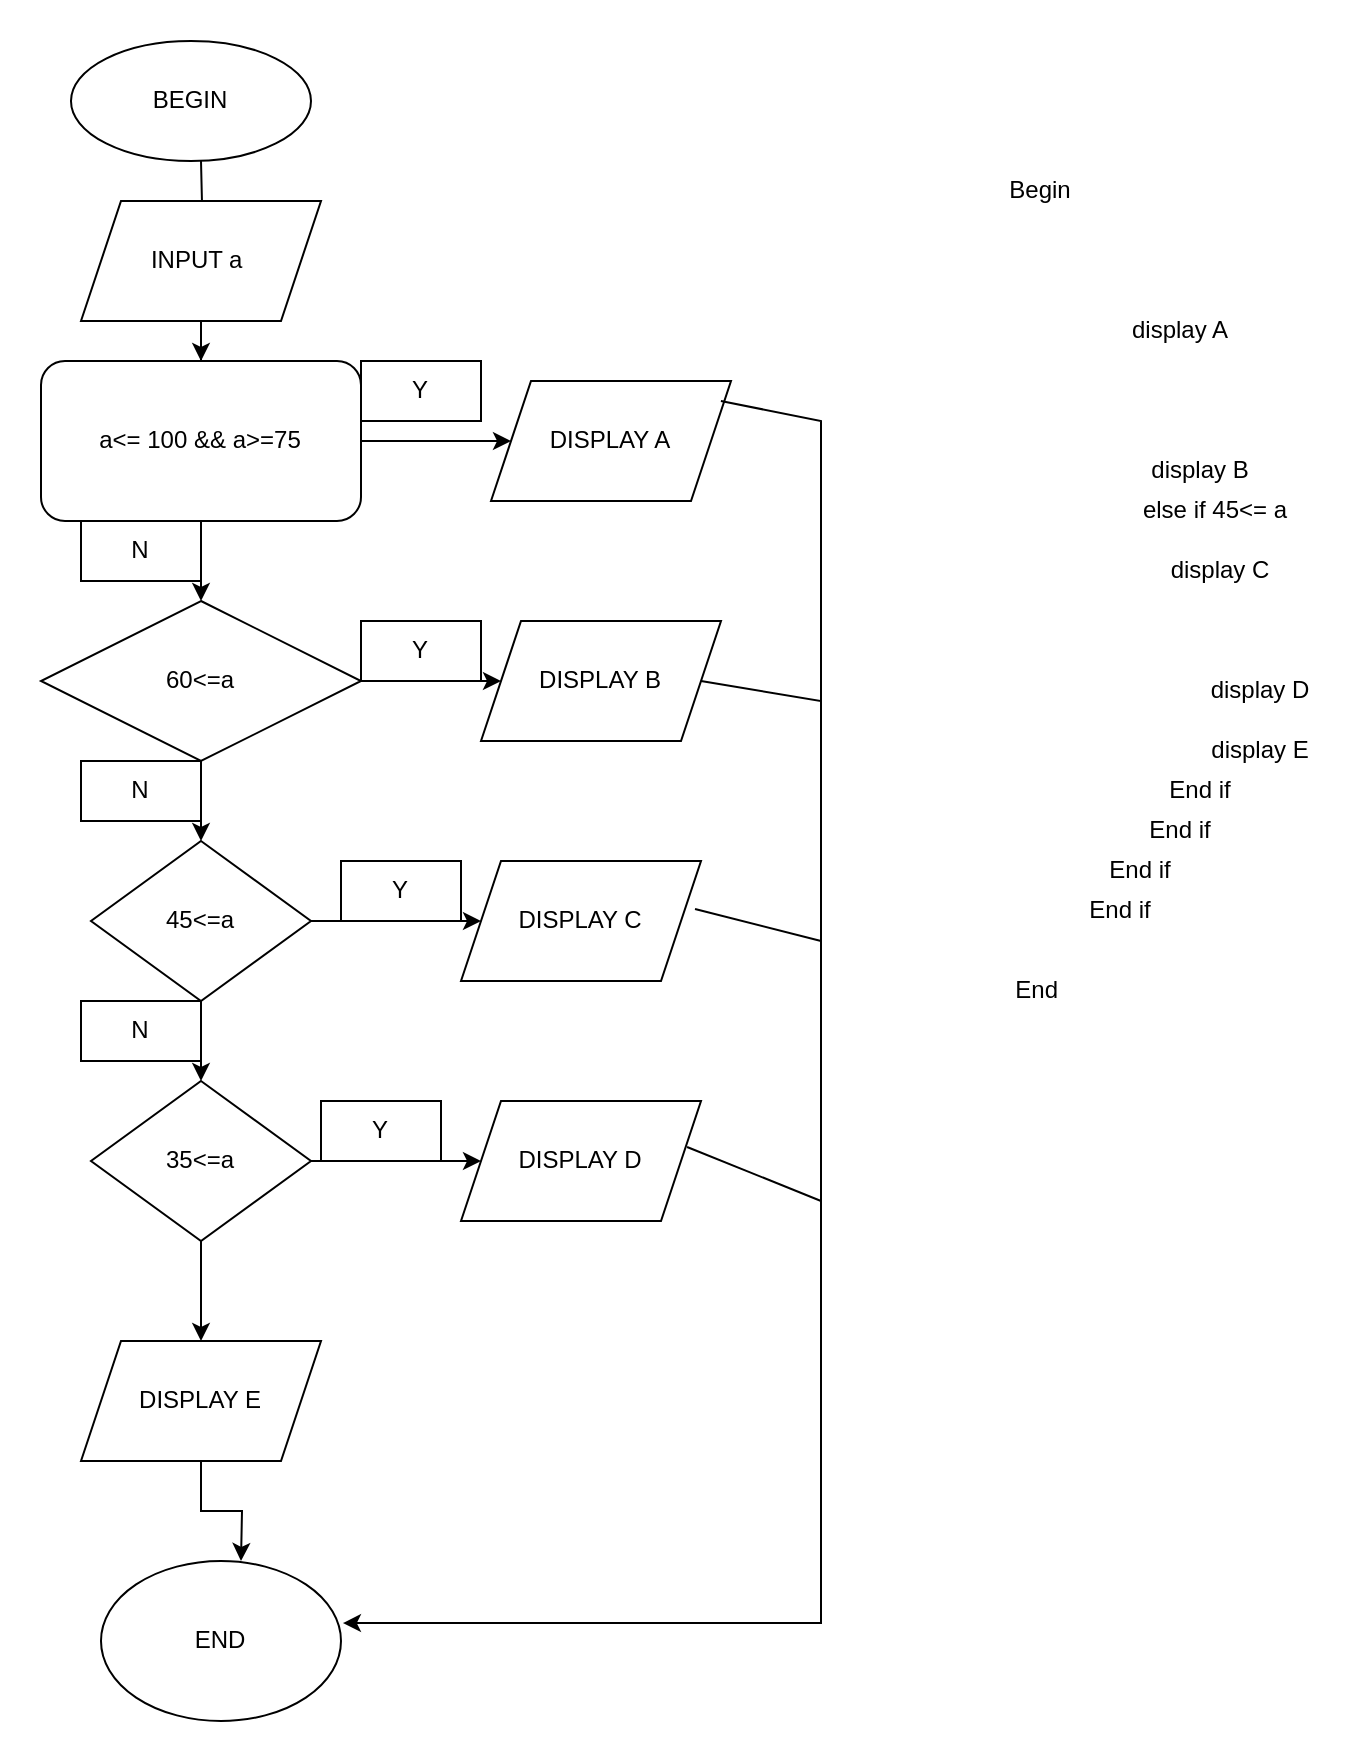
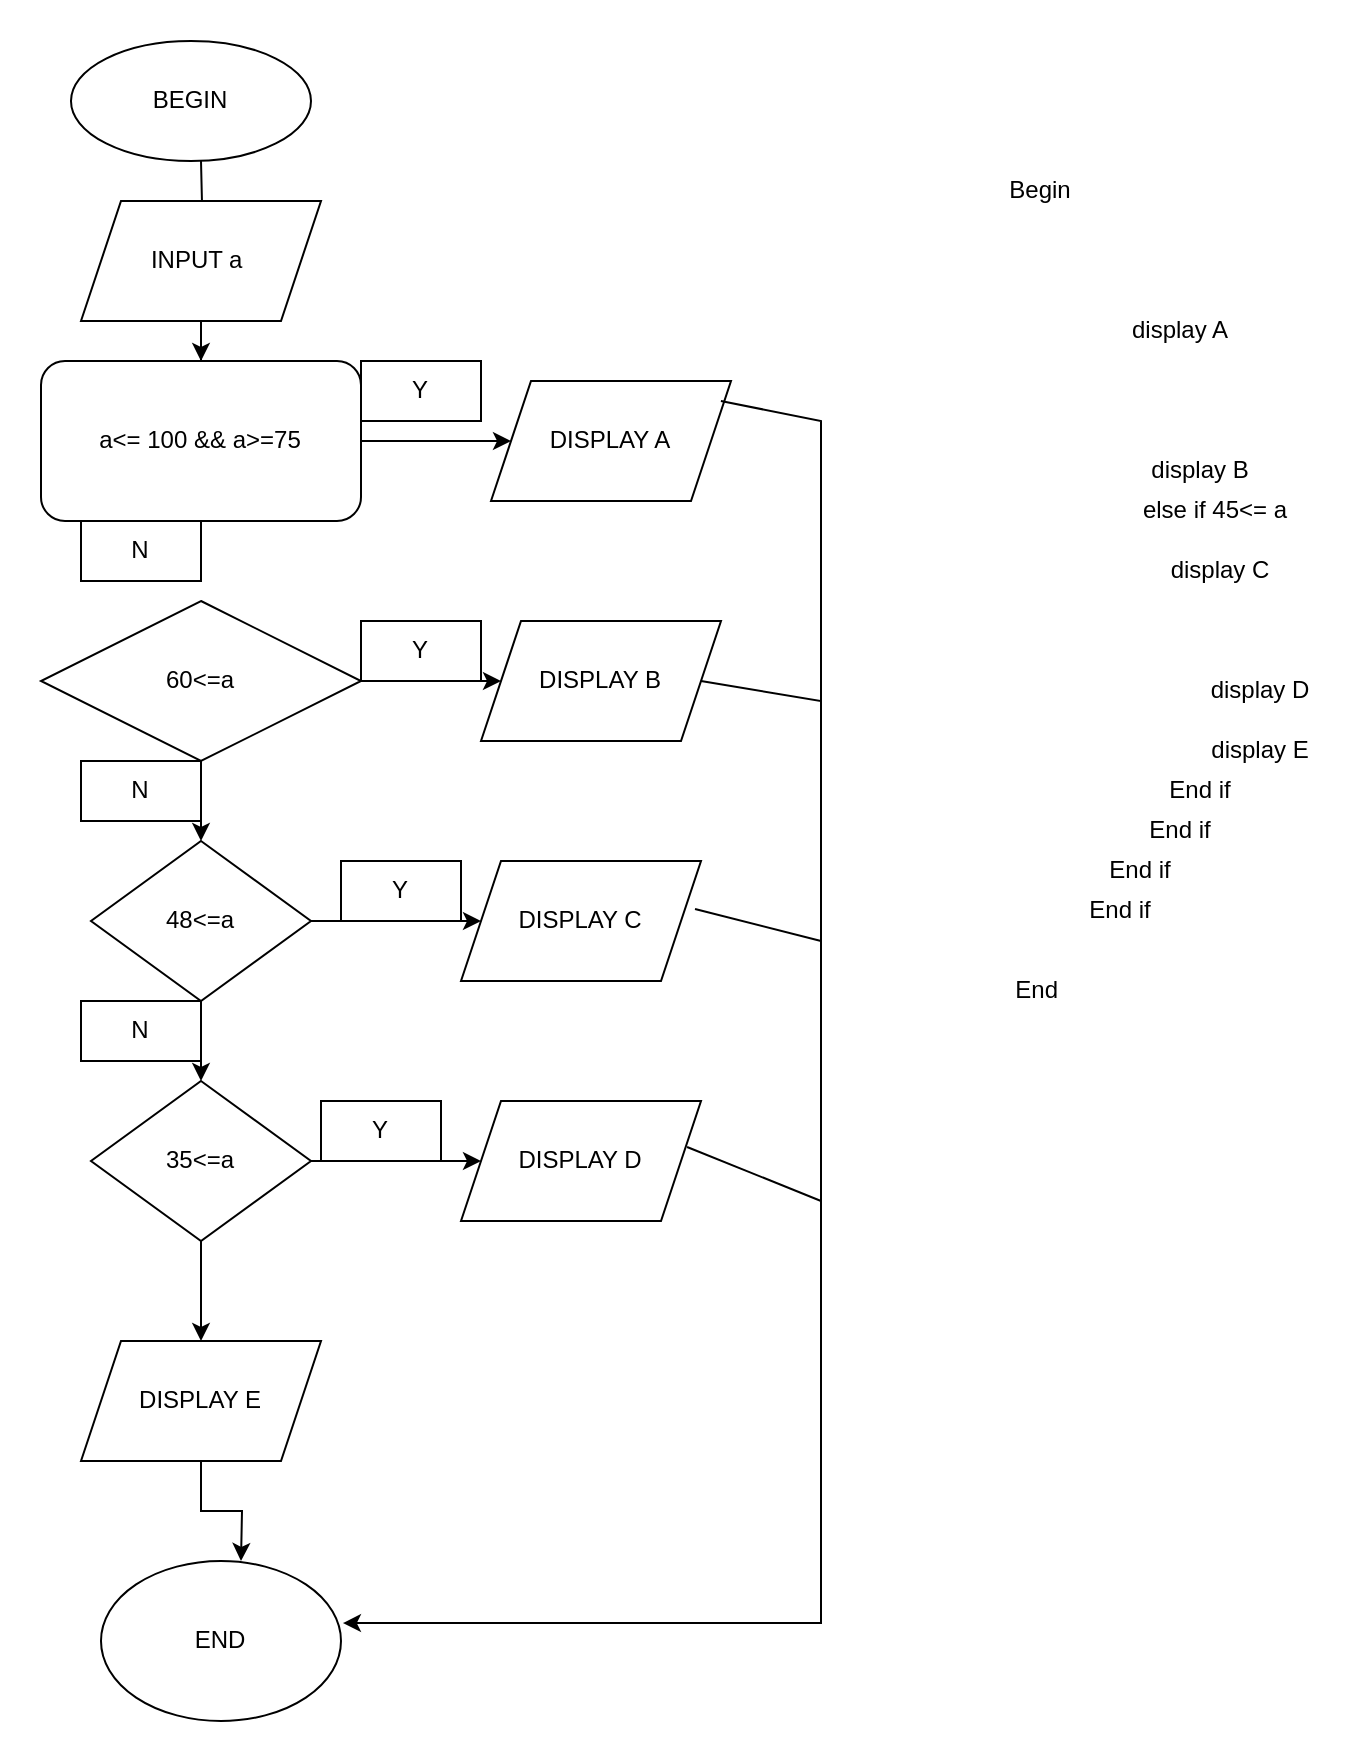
  <mxCell id="0" />
  <mxCell id="1" parent="0" />
  <mxCell id="2" value="Begin" style="text;html=1;strokeColor=none;fillColor=none;align=center;verticalAlign=middle;whiteSpace=wrap;rounded=0;fontColor=default;" parent="1" vertex="1"><mxGeometry x="490" y="80" width="60" height="30" as="geometry" /></mxCell>
  <mxCell id="3" value="" style="edgeStyle=orthogonalEdgeStyle;rounded=0;orthogonalLoop=1;jettySize=auto;html=1;fontColor=default;strokeColor=default;labelBackgroundColor=default;" edge="1" parent="1" target="6"><mxGeometry relative="1" as="geometry"><mxPoint x="100" y="80" as="sourcePoint" /></mxGeometry></mxCell>
  <mxCell id="4" value="BEGIN" style="ellipse;whiteSpace=wrap;html=1;fillColor=default;strokeColor=default;fontColor=default;" vertex="1" parent="1"><mxGeometry x="35" y="20" width="120" height="60" as="geometry" /></mxCell>
  <mxCell id="5" value="" style="edgeStyle=orthogonalEdgeStyle;rounded=0;orthogonalLoop=1;jettySize=auto;html=1;fontColor=default;strokeColor=default;labelBackgroundColor=default;" edge="1" parent="1" source="6" target="9"><mxGeometry relative="1" as="geometry" /></mxCell>
  <mxCell id="6" value="INPUT a&amp;nbsp;" style="shape=parallelogram;perimeter=parallelogramPerimeter;whiteSpace=wrap;html=1;fixedSize=1;fillColor=default;strokeColor=default;fontColor=default;labelBackgroundColor=default;" vertex="1" parent="1"><mxGeometry x="40" y="100" width="120" height="60" as="geometry" /></mxCell>
  <mxCell id="7" value="" style="edgeStyle=orthogonalEdgeStyle;rounded=0;orthogonalLoop=1;jettySize=auto;html=1;fontColor=default;strokeColor=default;labelBackgroundColor=default;" edge="1" parent="1" source="9" target="10"><mxGeometry relative="1" as="geometry" /></mxCell>
- <mxCell id="8" value="" style="edgeStyle=orthogonalEdgeStyle;rounded=0;orthogonalLoop=1;jettySize=auto;html=1;labelBackgroundColor=default;fontColor=default;strokeColor=default;" edge="1" parent="1" source="9" target="19"><mxGeometry relative="1" as="geometry" /></mxCell>
  <mxCell id="9" value="a&amp;lt;= 100 &amp;amp;&amp;amp; a&amp;gt;=75" style="whiteSpace=wrap;html=1;fillColor=default;strokeColor=default;fontColor=default;labelBackgroundColor=default;rounded=1;" vertex="1" parent="1"><mxGeometry x="20" y="180" width="160" height="80" as="geometry" /></mxCell>
  <mxCell id="10" value="DISPLAY A" style="shape=parallelogram;perimeter=parallelogramPerimeter;whiteSpace=wrap;html=1;fixedSize=1;fillColor=default;strokeColor=default;fontColor=default;labelBackgroundColor=default;" vertex="1" parent="1"><mxGeometry x="245" y="190" width="120" height="60" as="geometry" /></mxCell>
  <mxCell id="11" value="" style="edgeStyle=orthogonalEdgeStyle;rounded=0;orthogonalLoop=1;jettySize=auto;html=1;fontColor=default;strokeColor=default;labelBackgroundColor=default;" edge="1" parent="1" source="13" target="16"><mxGeometry relative="1" as="geometry" /></mxCell>
  <mxCell id="12" value="" style="edgeStyle=orthogonalEdgeStyle;rounded=0;orthogonalLoop=1;jettySize=auto;html=1;labelBackgroundColor=default;fontColor=default;strokeColor=default;" edge="1" parent="1" source="13" target="21"><mxGeometry relative="1" as="geometry" /></mxCell>
- <mxCell id="13" value="45&amp;lt;=a" style="rhombus;whiteSpace=wrap;html=1;fillColor=default;strokeColor=default;fontColor=default;labelBackgroundColor=default;" vertex="1" parent="1"><mxGeometry x="45" y="420" width="110" height="80" as="geometry" /></mxCell>
+ <mxCell id="13" value="48&amp;lt;=a" style="rhombus;whiteSpace=wrap;html=1;fillColor=default;strokeColor=default;fontColor=default;labelBackgroundColor=default;" vertex="1" parent="1"><mxGeometry x="45" y="420" width="110" height="80" as="geometry" /></mxCell>
  <mxCell id="14" value="" style="edgeStyle=orthogonalEdgeStyle;rounded=0;orthogonalLoop=1;jettySize=auto;html=1;labelBackgroundColor=default;fontColor=default;strokeColor=default;" edge="1" parent="1" source="16" target="22"><mxGeometry relative="1" as="geometry" /></mxCell>
  <mxCell id="15" value="" style="edgeStyle=orthogonalEdgeStyle;rounded=0;orthogonalLoop=1;jettySize=auto;html=1;labelBackgroundColor=default;fontColor=default;strokeColor=default;" edge="1" parent="1" source="16" target="24"><mxGeometry relative="1" as="geometry" /></mxCell>
  <mxCell id="16" value="35&amp;lt;=a" style="rhombus;whiteSpace=wrap;html=1;fillColor=default;strokeColor=default;fontColor=default;labelBackgroundColor=default;" vertex="1" parent="1"><mxGeometry x="45" y="540" width="110" height="80" as="geometry" /></mxCell>
  <mxCell id="17" value="" style="edgeStyle=orthogonalEdgeStyle;rounded=0;orthogonalLoop=1;jettySize=auto;html=1;labelBackgroundColor=default;fontColor=default;strokeColor=default;" edge="1" parent="1" source="19" target="13"><mxGeometry relative="1" as="geometry" /></mxCell>
  <mxCell id="18" value="" style="edgeStyle=orthogonalEdgeStyle;rounded=0;orthogonalLoop=1;jettySize=auto;html=1;labelBackgroundColor=default;fontColor=default;strokeColor=default;" edge="1" parent="1" source="19" target="20"><mxGeometry relative="1" as="geometry" /></mxCell>
  <mxCell id="19" value="60&amp;lt;=a" style="rhombus;whiteSpace=wrap;html=1;fillColor=default;strokeColor=default;fontColor=default;labelBackgroundColor=default;" vertex="1" parent="1"><mxGeometry x="20" y="300" width="160" height="80" as="geometry" /></mxCell>
  <mxCell id="20" value="DISPLAY B" style="shape=parallelogram;perimeter=parallelogramPerimeter;whiteSpace=wrap;html=1;fixedSize=1;fillColor=default;strokeColor=default;fontColor=default;labelBackgroundColor=default;" vertex="1" parent="1"><mxGeometry x="240" y="310" width="120" height="60" as="geometry" /></mxCell>
  <mxCell id="21" value="DISPLAY C" style="shape=parallelogram;perimeter=parallelogramPerimeter;whiteSpace=wrap;html=1;fixedSize=1;labelBackgroundColor=default;strokeColor=default;fontColor=default;" vertex="1" parent="1"><mxGeometry x="230" y="430" width="120" height="60" as="geometry" /></mxCell>
  <mxCell id="22" value="DISPLAY D" style="shape=parallelogram;perimeter=parallelogramPerimeter;whiteSpace=wrap;html=1;fixedSize=1;labelBackgroundColor=default;strokeColor=default;fontColor=default;" vertex="1" parent="1"><mxGeometry x="230" y="550" width="120" height="60" as="geometry" /></mxCell>
  <mxCell id="23" value="" style="edgeStyle=orthogonalEdgeStyle;rounded=0;orthogonalLoop=1;jettySize=auto;html=1;labelBackgroundColor=default;fontColor=default;strokeColor=default;" edge="1" parent="1" source="24"><mxGeometry relative="1" as="geometry"><mxPoint x="120" y="780" as="targetPoint" /></mxGeometry></mxCell>
  <mxCell id="24" value="DISPLAY E" style="shape=parallelogram;perimeter=parallelogramPerimeter;whiteSpace=wrap;html=1;fixedSize=1;labelBackgroundColor=default;fillColor=default;strokeColor=default;fontColor=default;" vertex="1" parent="1"><mxGeometry x="40" y="670" width="120" height="60" as="geometry" /></mxCell>
  <mxCell id="25" value="Y" style="text;html=1;strokeColor=default;fillColor=none;align=center;verticalAlign=middle;whiteSpace=wrap;rounded=0;labelBackgroundColor=default;fontColor=default;" vertex="1" parent="1"><mxGeometry x="180" y="180" width="60" height="30" as="geometry" /></mxCell>
  <mxCell id="26" value="Y" style="text;html=1;strokeColor=default;fillColor=none;align=center;verticalAlign=middle;whiteSpace=wrap;rounded=0;labelBackgroundColor=default;fontColor=default;" vertex="1" parent="1"><mxGeometry x="180" y="310" width="60" height="30" as="geometry" /></mxCell>
  <mxCell id="27" value="Y" style="text;html=1;strokeColor=default;fillColor=none;align=center;verticalAlign=middle;whiteSpace=wrap;rounded=0;labelBackgroundColor=default;fontColor=default;" vertex="1" parent="1"><mxGeometry x="170" y="430" width="60" height="30" as="geometry" /></mxCell>
  <mxCell id="28" value="Y" style="text;html=1;strokeColor=default;fillColor=none;align=center;verticalAlign=middle;whiteSpace=wrap;rounded=0;labelBackgroundColor=default;fontColor=default;" vertex="1" parent="1"><mxGeometry x="160" y="550" width="60" height="30" as="geometry" /></mxCell>
  <mxCell id="29" value="N" style="text;html=1;strokeColor=default;fillColor=none;align=center;verticalAlign=middle;whiteSpace=wrap;rounded=0;labelBackgroundColor=default;fontColor=default;" vertex="1" parent="1"><mxGeometry x="40" y="260" width="60" height="30" as="geometry" /></mxCell>
  <mxCell id="30" value="N" style="text;html=1;strokeColor=default;fillColor=none;align=center;verticalAlign=middle;whiteSpace=wrap;rounded=0;labelBackgroundColor=default;fontColor=default;" vertex="1" parent="1"><mxGeometry x="40" y="380" width="60" height="30" as="geometry" /></mxCell>
  <mxCell id="31" value="N" style="text;html=1;strokeColor=default;fillColor=none;align=center;verticalAlign=middle;whiteSpace=wrap;rounded=0;labelBackgroundColor=default;fontColor=default;" vertex="1" parent="1"><mxGeometry x="40" y="500" width="60" height="30" as="geometry" /></mxCell>
  <mxCell id="32" value="END" style="ellipse;whiteSpace=wrap;html=1;labelBackgroundColor=default;fontColor=default;strokeColor=default;fillColor=default;" vertex="1" parent="1"><mxGeometry x="50" y="780" width="120" height="80" as="geometry" /></mxCell>
  <mxCell id="33" value="" style="endArrow=classic;html=1;rounded=0;labelBackgroundColor=default;fontColor=default;strokeColor=default;entryX=1.008;entryY=0.388;entryDx=0;entryDy=0;entryPerimeter=0;exitX=0.958;exitY=0.167;exitDx=0;exitDy=0;exitPerimeter=0;" edge="1" parent="1" source="10" target="32"><mxGeometry width="50" height="50" relative="1" as="geometry"><mxPoint x="580" y="160" as="sourcePoint" /><mxPoint x="330" y="490" as="targetPoint" /><Array as="points"><mxPoint x="410" y="210" /><mxPoint x="410" y="490" /><mxPoint x="410" y="811" /></Array></mxGeometry></mxCell>
  <mxCell id="34" value="" style="endArrow=none;html=1;rounded=0;labelBackgroundColor=default;fontColor=default;strokeColor=default;exitX=1;exitY=0.5;exitDx=0;exitDy=0;" edge="1" parent="1" source="20"><mxGeometry width="50" height="50" relative="1" as="geometry"><mxPoint x="280" y="540" as="sourcePoint" /><mxPoint x="410" y="360" as="targetPoint" /><Array as="points"><mxPoint x="410" y="350" /></Array></mxGeometry></mxCell>
  <mxCell id="35" value="" style="endArrow=none;html=1;rounded=0;labelBackgroundColor=default;fontColor=default;strokeColor=default;exitX=0.975;exitY=0.4;exitDx=0;exitDy=0;exitPerimeter=0;" edge="1" parent="1" source="21"><mxGeometry width="50" height="50" relative="1" as="geometry"><mxPoint x="480" y="550" as="sourcePoint" /><mxPoint x="410" y="470" as="targetPoint" /></mxGeometry></mxCell>
  <mxCell id="36" value="" style="endArrow=none;html=1;rounded=0;labelBackgroundColor=default;fontColor=default;strokeColor=default;exitX=0.942;exitY=0.383;exitDx=0;exitDy=0;exitPerimeter=0;" edge="1" parent="1" source="22"><mxGeometry width="50" height="50" relative="1" as="geometry"><mxPoint x="490" y="660" as="sourcePoint" /><mxPoint x="410" y="600" as="targetPoint" /></mxGeometry></mxCell>
  <mxCell id="37" value="display A" style="text;html=1;strokeColor=none;fillColor=none;align=center;verticalAlign=middle;whiteSpace=wrap;rounded=0;labelBackgroundColor=default;fontColor=default;" vertex="1" parent="1"><mxGeometry x="560" y="150" width="60" height="30" as="geometry" /></mxCell>
  <mxCell id="38" value="display B" style="text;html=1;strokeColor=none;fillColor=none;align=center;verticalAlign=middle;whiteSpace=wrap;rounded=0;labelBackgroundColor=default;fontColor=default;" vertex="1" parent="1"><mxGeometry x="570" y="220" width="60" height="30" as="geometry" /></mxCell>
  <mxCell id="39" value="else if 45&amp;lt;= a" style="text;html=1;strokeColor=none;fillColor=none;align=center;verticalAlign=middle;whiteSpace=wrap;rounded=0;labelBackgroundColor=default;fontColor=default;" vertex="1" parent="1"><mxGeometry x="565" y="240" width="85" height="30" as="geometry" /></mxCell>
  <mxCell id="40" value="display C" style="text;html=1;strokeColor=none;fillColor=none;align=center;verticalAlign=middle;whiteSpace=wrap;rounded=0;labelBackgroundColor=default;fontColor=default;" vertex="1" parent="1"><mxGeometry x="580" y="270" width="60" height="30" as="geometry" /></mxCell>
  <mxCell id="41" value="display D" style="text;html=1;strokeColor=none;fillColor=none;align=center;verticalAlign=middle;whiteSpace=wrap;rounded=0;labelBackgroundColor=default;fontColor=default;" vertex="1" parent="1"><mxGeometry x="600" y="330" width="60" height="30" as="geometry" /></mxCell>
  <mxCell id="42" value="display E" style="text;html=1;strokeColor=none;fillColor=none;align=center;verticalAlign=middle;whiteSpace=wrap;rounded=0;labelBackgroundColor=default;fontColor=default;" vertex="1" parent="1"><mxGeometry x="600" y="360" width="60" height="30" as="geometry" /></mxCell>
  <mxCell id="43" value="End if" style="text;html=1;strokeColor=none;fillColor=none;align=center;verticalAlign=middle;whiteSpace=wrap;rounded=0;labelBackgroundColor=default;fontColor=default;" vertex="1" parent="1"><mxGeometry x="570" y="380" width="60" height="30" as="geometry" /></mxCell>
  <mxCell id="44" value="End if" style="text;html=1;strokeColor=none;fillColor=none;align=center;verticalAlign=middle;whiteSpace=wrap;rounded=0;labelBackgroundColor=default;fontColor=default;" vertex="1" parent="1"><mxGeometry x="560" y="400" width="60" height="30" as="geometry" /></mxCell>
  <mxCell id="45" value="End if" style="text;html=1;strokeColor=none;fillColor=none;align=center;verticalAlign=middle;whiteSpace=wrap;rounded=0;labelBackgroundColor=default;fontColor=default;" vertex="1" parent="1"><mxGeometry x="540" y="420" width="60" height="30" as="geometry" /></mxCell>
  <mxCell id="46" value="End if" style="text;html=1;strokeColor=none;fillColor=none;align=center;verticalAlign=middle;whiteSpace=wrap;rounded=0;labelBackgroundColor=default;fontColor=default;" vertex="1" parent="1"><mxGeometry x="530" y="440" width="60" height="30" as="geometry" /></mxCell>
  <mxCell id="47" value="End&amp;nbsp;" style="text;html=1;strokeColor=none;fillColor=none;align=center;verticalAlign=middle;whiteSpace=wrap;rounded=0;labelBackgroundColor=default;fontColor=default;" vertex="1" parent="1"><mxGeometry x="490" y="480" width="60" height="30" as="geometry" /></mxCell>
